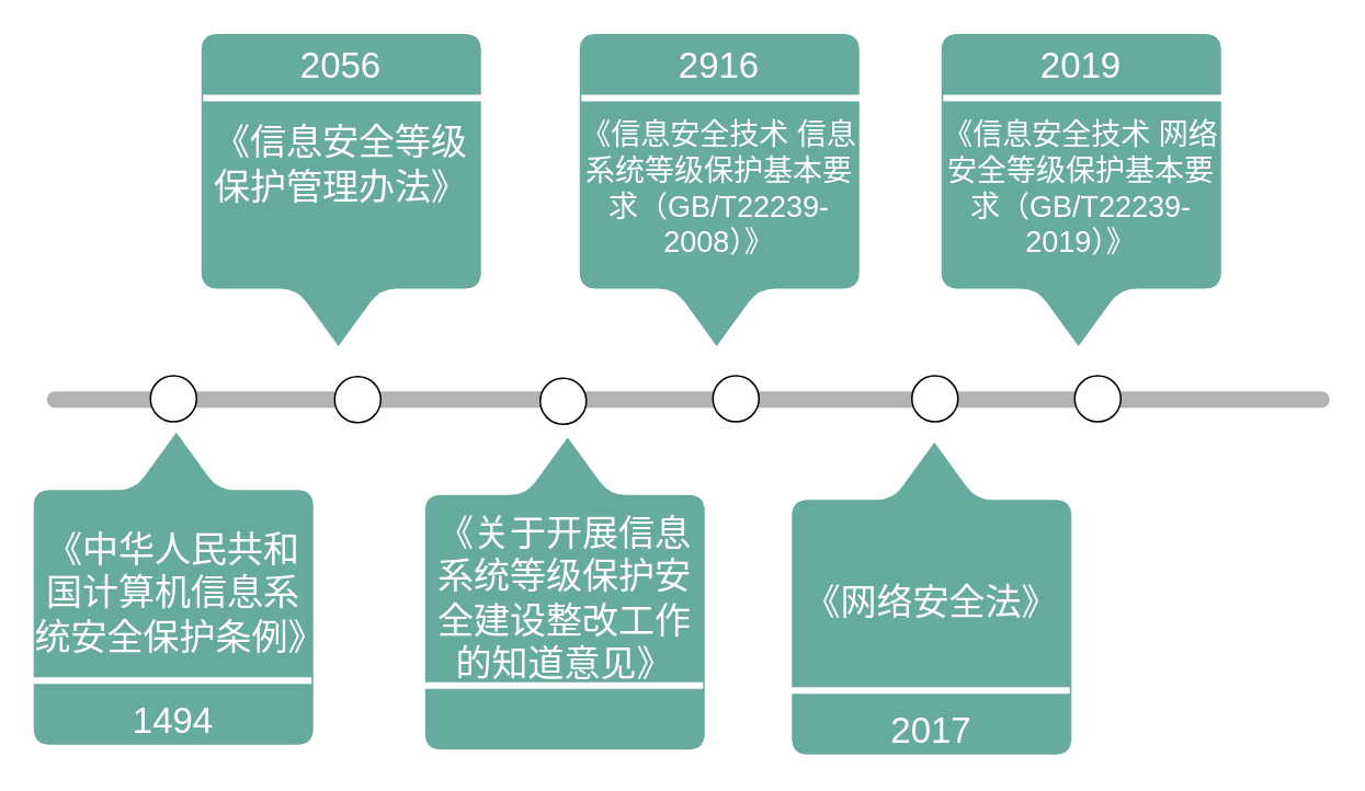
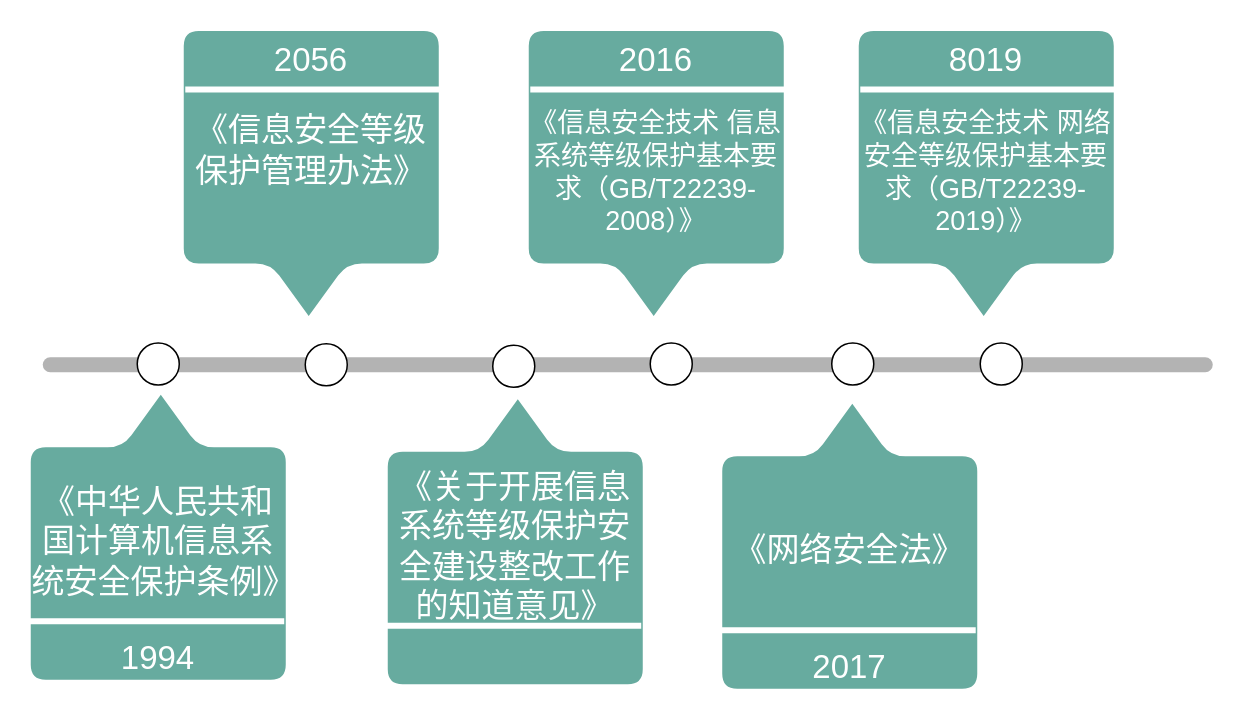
  <mxCell id="0" />
  <mxCell id="1" parent="0" />
  <mxCell id="2" value="" style="rounded=1;whiteSpace=wrap;html=1;strokeColor=none;fillColor=#B3B3B3;arcSize=50;" vertex="1" parent="1"><mxGeometry x="28" y="237.5" width="780" height="10" as="geometry" /></mxCell>
  <mxCell id="3" value="" style="shape=callout;whiteSpace=wrap;html=1;perimeter=calloutPerimeter;rounded=1;fillColor=#67AB9F;strokeColor=none;position2=0.49;size=35;position=0.34;base=51;" vertex="1" parent="1"><mxGeometry x="122" y="20" width="170" height="190" as="geometry" /></mxCell>
  <mxCell id="4" value="" style="html=1;exitX=0.006;exitY=0.205;exitDx=0;exitDy=0;exitPerimeter=0;entryX=1.012;entryY=0.205;entryDx=0;entryDy=0;entryPerimeter=0;strokeColor=#FFFFFF;strokeWidth=4;endArrow=none;endFill=0;" edge="1" parent="1" source="3" target="3"><mxGeometry width="50" height="50" relative="1" as="geometry"><mxPoint x="32" y="300" as="sourcePoint" /><mxPoint x="82" y="250" as="targetPoint" /></mxGeometry></mxCell>
  <mxCell id="5" value="&lt;font style=&quot;font-size: 22px&quot; color=&quot;#ffffff&quot;&gt;2056&lt;/font&gt;" style="text;html=1;strokeColor=none;fillColor=none;align=center;verticalAlign=middle;whiteSpace=wrap;rounded=0;" vertex="1" parent="1"><mxGeometry x="187" y="30" width="40" height="20" as="geometry" /></mxCell>
  <mxCell id="6" value="&lt;font style=&quot;font-size: 22px&quot; color=&quot;#ffffff&quot;&gt;《信息安全等级保护管理办法》&lt;/font&gt;" style="text;html=1;strokeColor=none;fillColor=none;align=center;verticalAlign=middle;whiteSpace=wrap;rounded=0;" vertex="1" parent="1"><mxGeometry x="122" y="90" width="170" height="20" as="geometry" /></mxCell>
  <mxCell id="7" value="" style="shape=callout;whiteSpace=wrap;html=1;perimeter=calloutPerimeter;rounded=1;fillColor=#67AB9F;strokeColor=none;position2=0.49;size=35;position=0.34;base=51;" vertex="1" parent="1"><mxGeometry x="352" y="20" width="170" height="190" as="geometry" /></mxCell>
  <mxCell id="8" value="" style="html=1;exitX=0.006;exitY=0.205;exitDx=0;exitDy=0;exitPerimeter=0;entryX=1.012;entryY=0.205;entryDx=0;entryDy=0;entryPerimeter=0;strokeColor=#FFFFFF;strokeWidth=4;endArrow=none;endFill=0;" edge="1" parent="1" source="7" target="7"><mxGeometry width="50" height="50" relative="1" as="geometry"><mxPoint x="262" y="300" as="sourcePoint" /><mxPoint x="312" y="250" as="targetPoint" /></mxGeometry></mxCell>
- <mxCell id="9" value="&lt;font style=&quot;font-size: 22px&quot; color=&quot;#ffffff&quot;&gt;2916&lt;/font&gt;" style="text;html=1;strokeColor=none;fillColor=none;align=center;verticalAlign=middle;whiteSpace=wrap;rounded=0;" vertex="1" parent="1"><mxGeometry x="417" y="30" width="40" height="20" as="geometry" /></mxCell>
+ <mxCell id="9" value="&lt;font style=&quot;font-size: 22px&quot; color=&quot;#ffffff&quot;&gt;2016&lt;/font&gt;" style="text;html=1;strokeColor=none;fillColor=none;align=center;verticalAlign=middle;whiteSpace=wrap;rounded=0;" vertex="1" parent="1"><mxGeometry x="417" y="30" width="40" height="20" as="geometry" /></mxCell>
  <mxCell id="10" value="&lt;font style=&quot;font-size: 18px&quot; color=&quot;#ffffff&quot;&gt;《信息安全技术 信息系统等级保护基本要求（GB/T22239-2008）》&lt;/font&gt;" style="text;html=1;strokeColor=none;fillColor=none;align=center;verticalAlign=middle;whiteSpace=wrap;rounded=0;" vertex="1" parent="1"><mxGeometry x="352" y="80" width="170" height="70" as="geometry" /></mxCell>
  <mxCell id="11" value="" style="shape=callout;whiteSpace=wrap;html=1;perimeter=calloutPerimeter;rounded=1;fillColor=#67AB9F;strokeColor=none;position2=0.49;size=35;position=0.34;base=51;" vertex="1" parent="1"><mxGeometry x="572" y="20" width="170" height="190" as="geometry" /></mxCell>
  <mxCell id="12" value="" style="html=1;exitX=0.006;exitY=0.205;exitDx=0;exitDy=0;exitPerimeter=0;entryX=1.012;entryY=0.205;entryDx=0;entryDy=0;entryPerimeter=0;strokeColor=#FFFFFF;strokeWidth=4;endArrow=none;endFill=0;" edge="1" parent="1" source="11" target="11"><mxGeometry width="50" height="50" relative="1" as="geometry"><mxPoint x="482" y="300" as="sourcePoint" /><mxPoint x="532" y="250" as="targetPoint" /></mxGeometry></mxCell>
- <mxCell id="13" value="&lt;font style=&quot;font-size: 22px&quot; color=&quot;#ffffff&quot;&gt;2019&lt;/font&gt;" style="text;html=1;strokeColor=none;fillColor=none;align=center;verticalAlign=middle;whiteSpace=wrap;rounded=0;" vertex="1" parent="1"><mxGeometry x="637" y="30" width="40" height="20" as="geometry" /></mxCell>
+ <mxCell id="13" value="&lt;font style=&quot;font-size: 22px&quot; color=&quot;#ffffff&quot;&gt;8019&lt;/font&gt;" style="text;html=1;strokeColor=none;fillColor=none;align=center;verticalAlign=middle;whiteSpace=wrap;rounded=0;" vertex="1" parent="1"><mxGeometry x="637" y="30" width="40" height="20" as="geometry" /></mxCell>
  <mxCell id="14" value="&lt;span style=&quot;color: rgb(255 , 255 , 255) ; font-size: 18px&quot;&gt;《信息安全技术 网络安全等级保护基本要求（GB/T22239-2019）》&lt;/span&gt;" style="text;html=1;strokeColor=none;fillColor=none;align=center;verticalAlign=middle;whiteSpace=wrap;rounded=0;" vertex="1" parent="1"><mxGeometry x="572" y="105" width="170" height="20" as="geometry" /></mxCell>
  <mxCell id="15" value="" style="shape=callout;whiteSpace=wrap;html=1;perimeter=calloutPerimeter;rounded=1;fillColor=#67AB9F;strokeColor=none;position2=0.49;size=35;position=0.34;base=51;rotation=180;" vertex="1" parent="1"><mxGeometry x="20" y="262.5" width="170" height="190" as="geometry" /></mxCell>
  <mxCell id="16" value="" style="html=1;exitX=0.006;exitY=0.205;exitDx=0;exitDy=0;exitPerimeter=0;entryX=1.012;entryY=0.205;entryDx=0;entryDy=0;entryPerimeter=0;strokeColor=#FFFFFF;strokeWidth=4;endArrow=none;endFill=0;" edge="1" parent="1" source="15" target="15"><mxGeometry width="50" height="50" relative="1" as="geometry"><mxPoint x="-70" y="542.5" as="sourcePoint" /><mxPoint x="-20" y="492.5" as="targetPoint" /></mxGeometry></mxCell>
- <mxCell id="17" value="&lt;font style=&quot;font-size: 22px&quot; color=&quot;#ffffff&quot;&gt;1494&lt;/font&gt;" style="text;html=1;strokeColor=none;fillColor=none;align=center;verticalAlign=middle;whiteSpace=wrap;rounded=0;" vertex="1" parent="1"><mxGeometry x="85" y="428.5" width="40" height="20" as="geometry" /></mxCell>
+ <mxCell id="17" value="&lt;font style=&quot;font-size: 22px&quot; color=&quot;#ffffff&quot;&gt;1994&lt;/font&gt;" style="text;html=1;strokeColor=none;fillColor=none;align=center;verticalAlign=middle;whiteSpace=wrap;rounded=0;" vertex="1" parent="1"><mxGeometry x="85" y="428.5" width="40" height="20" as="geometry" /></mxCell>
  <mxCell id="18" value="&lt;font style=&quot;font-size: 22px&quot; color=&quot;#ffffff&quot;&gt;《中华人民共和国计算机信息系统安全保护条例》&lt;/font&gt;" style="text;html=1;strokeColor=none;fillColor=none;align=center;verticalAlign=middle;whiteSpace=wrap;rounded=0;" vertex="1" parent="1"><mxGeometry x="20" y="350.5" width="170" height="20" as="geometry" /></mxCell>
  <mxCell id="19" value="" style="shape=callout;whiteSpace=wrap;html=1;perimeter=calloutPerimeter;rounded=1;fillColor=#67AB9F;strokeColor=none;position2=0.49;size=35;position=0.34;base=51;rotation=180;" vertex="1" parent="1"><mxGeometry x="258" y="265.5" width="170" height="190" as="geometry" /></mxCell>
  <mxCell id="20" value="" style="html=1;exitX=0.006;exitY=0.205;exitDx=0;exitDy=0;exitPerimeter=0;entryX=1.012;entryY=0.205;entryDx=0;entryDy=0;entryPerimeter=0;strokeColor=#FFFFFF;strokeWidth=4;endArrow=none;endFill=0;" edge="1" parent="1" source="19" target="19"><mxGeometry width="50" height="50" relative="1" as="geometry"><mxPoint x="168" y="545.5" as="sourcePoint" /><mxPoint x="218" y="495.5" as="targetPoint" /></mxGeometry></mxCell>
  <mxCell id="21" value="&lt;font style=&quot;font-size: 22px&quot; color=&quot;#ffffff&quot;&gt;《关于开展信息系统等级保护安全建设整改工作的知道意见》&lt;/font&gt;" style="text;html=1;strokeColor=none;fillColor=none;align=center;verticalAlign=middle;whiteSpace=wrap;rounded=0;" vertex="1" parent="1"><mxGeometry x="258" y="353.5" width="170" height="20" as="geometry" /></mxCell>
  <mxCell id="22" value="" style="shape=callout;whiteSpace=wrap;html=1;perimeter=calloutPerimeter;rounded=1;fillColor=#67AB9F;strokeColor=none;position2=0.49;size=35;position=0.34;base=51;rotation=180;" vertex="1" parent="1"><mxGeometry x="481" y="268.5" width="170" height="190" as="geometry" /></mxCell>
  <mxCell id="23" value="" style="html=1;exitX=0.006;exitY=0.205;exitDx=0;exitDy=0;exitPerimeter=0;entryX=1.012;entryY=0.205;entryDx=0;entryDy=0;entryPerimeter=0;strokeColor=#FFFFFF;strokeWidth=4;endArrow=none;endFill=0;" edge="1" parent="1" source="22" target="22"><mxGeometry width="50" height="50" relative="1" as="geometry"><mxPoint x="391" y="548.5" as="sourcePoint" /><mxPoint x="441" y="498.5" as="targetPoint" /></mxGeometry></mxCell>
  <mxCell id="24" value="&lt;font style=&quot;font-size: 22px&quot; color=&quot;#ffffff&quot;&gt;2017&lt;/font&gt;" style="text;html=1;strokeColor=none;fillColor=none;align=center;verticalAlign=middle;whiteSpace=wrap;rounded=0;" vertex="1" parent="1"><mxGeometry x="546" y="434.5" width="40" height="20" as="geometry" /></mxCell>
  <mxCell id="25" value="&lt;font style=&quot;font-size: 22px&quot; color=&quot;#ffffff&quot;&gt;《网络安全法》&lt;/font&gt;" style="text;html=1;strokeColor=none;fillColor=none;align=center;verticalAlign=middle;whiteSpace=wrap;rounded=0;" vertex="1" parent="1"><mxGeometry x="481" y="356.5" width="170" height="20" as="geometry" /></mxCell>
  <mxCell id="26" value="" style="ellipse;whiteSpace=wrap;html=1;aspect=fixed;rounded=1;strokeColor=#000000;fillColor=#FFFFFF;" vertex="1" parent="1"><mxGeometry x="91" y="228" width="28" height="28" as="geometry" /></mxCell>
  <mxCell id="27" value="" style="ellipse;whiteSpace=wrap;html=1;aspect=fixed;rounded=1;strokeColor=#000000;fillColor=#FFFFFF;" vertex="1" parent="1"><mxGeometry x="328" y="229.5" width="28" height="28" as="geometry" /></mxCell>
  <mxCell id="28" value="" style="ellipse;whiteSpace=wrap;html=1;aspect=fixed;rounded=1;strokeColor=#000000;fillColor=#FFFFFF;" vertex="1" parent="1"><mxGeometry x="433" y="228" width="28" height="28" as="geometry" /></mxCell>
  <mxCell id="29" value="" style="ellipse;whiteSpace=wrap;html=1;aspect=fixed;rounded=1;strokeColor=#000000;fillColor=#FFFFFF;" vertex="1" parent="1"><mxGeometry x="554" y="228" width="28" height="28" as="geometry" /></mxCell>
  <mxCell id="30" value="" style="ellipse;whiteSpace=wrap;html=1;aspect=fixed;rounded=1;strokeColor=#000000;fillColor=#FFFFFF;" vertex="1" parent="1"><mxGeometry x="653" y="228" width="28" height="28" as="geometry" /></mxCell>
  <mxCell id="31" value="" style="ellipse;whiteSpace=wrap;html=1;aspect=fixed;rounded=1;strokeColor=#000000;fillColor=#FFFFFF;" vertex="1" parent="1"><mxGeometry x="203" y="228.5" width="28" height="28" as="geometry" /></mxCell>
